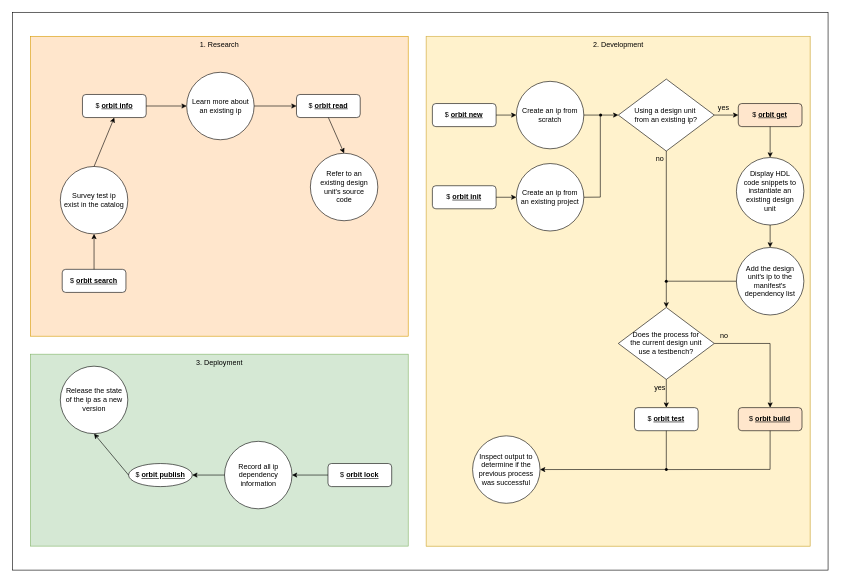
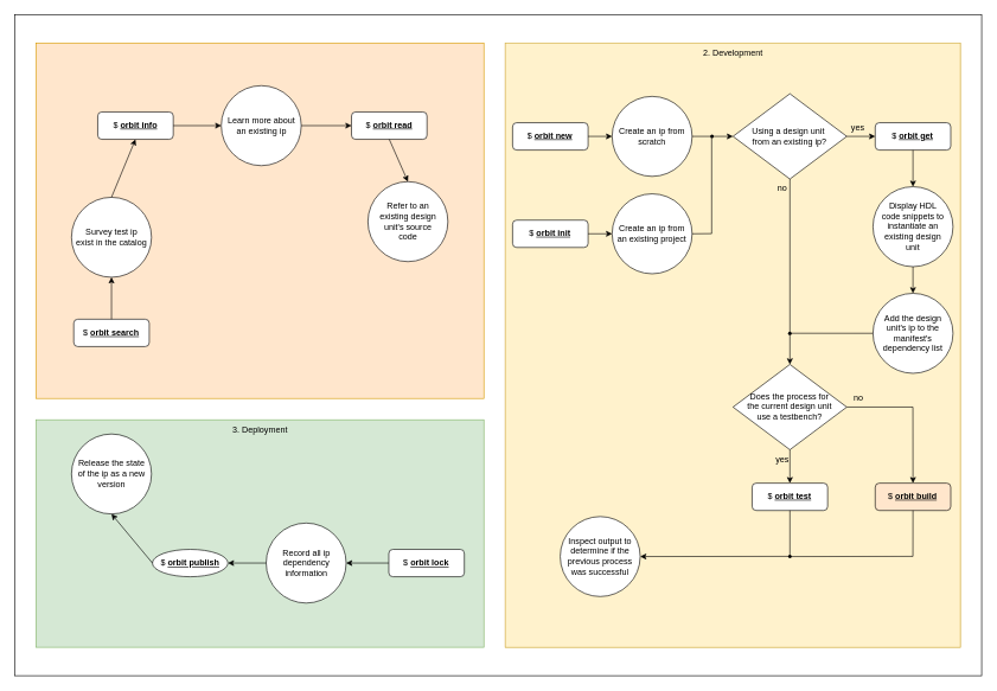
  <mxCell id="0" />
  <mxCell id="1" parent="0" />
  <mxCell id="2" value="" style="rounded=0;whiteSpace=wrap;html=1;fontSize=12;fillStyle=solid;fillColor=#FFFFFF;" parent="1" vertex="1"><mxGeometry x="20" y="20" width="1360" height="930" as="geometry" /></mxCell>
  <mxCell id="3" value="" style="group;fillColor=#fff2cc;strokeColor=#d6b656;" parent="1" vertex="1" connectable="0"><mxGeometry x="710" y="60" width="640" height="850" as="geometry" /></mxCell>
  <mxCell id="4" value="" style="group" parent="3" vertex="1" connectable="0"><mxGeometry width="640" height="850.0" as="geometry" /></mxCell>
  <mxCell id="5" value="" style="rounded=0;whiteSpace=wrap;html=1;fillColor=#fff2cc;strokeColor=#d6b656;" parent="4" vertex="1"><mxGeometry width="640" height="850.0" as="geometry" /></mxCell>
  <mxCell id="6" value="" style="group" parent="4" vertex="1" connectable="0"><mxGeometry x="10.315" y="71.36" width="619.365" height="707.27" as="geometry" /></mxCell>
  <mxCell id="7" value="$ &lt;b&gt;&lt;u&gt;orbit new&lt;/u&gt;&lt;/b&gt;" style="rounded=1;whiteSpace=wrap;html=1;fontSize=12;fillStyle=solid;fillColor=#FFFFFF;" parent="6" vertex="1"><mxGeometry y="40.77" width="106.23" height="38.46" as="geometry" /></mxCell>
  <mxCell id="8" value="$ &lt;b&gt;&lt;u&gt;orbit init&lt;/u&gt;&lt;/b&gt;" style="rounded=1;whiteSpace=wrap;html=1;fontSize=12;fillStyle=solid;fillColor=#FFFFFF;" parent="6" vertex="1"><mxGeometry y="177.79" width="106.23" height="38.46" as="geometry" /></mxCell>
  <mxCell id="9" value="$ &lt;b&gt;&lt;u&gt;orbit build&lt;/u&gt;&lt;/b&gt;" style="rounded=1;whiteSpace=wrap;html=1;fontSize=12;fillStyle=solid;fillColor=#ffe6cc;" parent="6" vertex="1"><mxGeometry x="510" y="547.77" width="106.23" height="38.46" as="geometry" /></mxCell>
- <mxCell id="10" value="$ &lt;b&gt;&lt;u&gt;orbit get&lt;/u&gt;&lt;/b&gt;" style="rounded=1;whiteSpace=wrap;html=1;fontSize=12;fillStyle=solid;fillColor=#ffe6cc;" parent="6" vertex="1"><mxGeometry x="510" y="40.77" width="106.23" height="38.46" as="geometry" /></mxCell>
+ <mxCell id="10" value="$ &lt;b&gt;&lt;u&gt;orbit get&lt;/u&gt;&lt;/b&gt;" style="rounded=1;whiteSpace=wrap;html=1;fontSize=12;fillStyle=solid;fillColor=#FFFFFF;" parent="6" vertex="1"><mxGeometry x="510" y="40.77" width="106.23" height="38.46" as="geometry" /></mxCell>
  <mxCell id="11" value="$ &lt;b&gt;&lt;u&gt;orbit test&lt;/u&gt;&lt;/b&gt;" style="rounded=1;whiteSpace=wrap;html=1;fontSize=12;fillStyle=solid;fillColor=#FFFFFF;" parent="6" vertex="1"><mxGeometry x="336.88" y="547.77" width="106.23" height="38.46" as="geometry" /></mxCell>
  <mxCell id="12" value="Create an ip from&lt;br&gt;an existing project" style="ellipse;whiteSpace=wrap;html=1;aspect=fixed;fillStyle=solid;fillColor=#FFFFFF;" parent="6" vertex="1"><mxGeometry x="139.995" y="140.77" width="112.5" height="112.5" as="geometry" /></mxCell>
  <mxCell id="13" value="Create an ip from scratch" style="ellipse;whiteSpace=wrap;html=1;aspect=fixed;fillStyle=solid;fillColor=#FFFFFF;" parent="6" vertex="1"><mxGeometry x="139.995" y="3.75" width="112.5" height="112.5" as="geometry" /></mxCell>
  <mxCell id="14" value="Display HDL &lt;br&gt;code snippets to instantiate an existing design &lt;br&gt;unit" style="ellipse;whiteSpace=wrap;html=1;aspect=fixed;fillStyle=solid;fillColor=#FFFFFF;" parent="6" vertex="1"><mxGeometry x="506.865" y="130.77" width="112.5" height="112.5" as="geometry" /></mxCell>
  <mxCell id="15" value="Does the process for &lt;br&gt;the current design unit &lt;br&gt;use a testbench?" style="rhombus;whiteSpace=wrap;html=1;fillStyle=solid;fillColor=#FFFFFF;" parent="6" vertex="1"><mxGeometry x="309.995" y="380.77" width="160" height="120" as="geometry" /></mxCell>
  <mxCell id="16" value="Add the design unit's ip to the manifest's dependency list" style="ellipse;whiteSpace=wrap;html=1;aspect=fixed;fillStyle=solid;fillColor=#FFFFFF;" parent="6" vertex="1"><mxGeometry x="506.865" y="280.77" width="112.5" height="112.5" as="geometry" /></mxCell>
  <mxCell id="17" value="Using a design unit&amp;nbsp;&lt;div&gt;from&amp;nbsp;&lt;span style=&quot;background-color: transparent;&quot;&gt;an existing ip?&lt;/span&gt;&lt;/div&gt;" style="rhombus;whiteSpace=wrap;html=1;fillStyle=solid;fillColor=#FFFFFF;" parent="6" vertex="1"><mxGeometry x="309.995" width="160" height="120" as="geometry" /></mxCell>
  <mxCell id="18" value="Inspect output to determine if the previous process was successful" style="ellipse;whiteSpace=wrap;html=1;aspect=fixed;fillStyle=solid;fillColor=#FFFFFF;" parent="6" vertex="1"><mxGeometry x="66.995" y="594.77" width="112.5" height="112.5" as="geometry" /></mxCell>
  <mxCell id="19" value="" style="endArrow=classic;html=1;exitX=1;exitY=0.5;exitDx=0;exitDy=0;entryX=0;entryY=0.5;entryDx=0;entryDy=0;" parent="6" source="7" target="13" edge="1"><mxGeometry width="50" height="50" relative="1" as="geometry"><mxPoint x="89.995" y="-119.23" as="sourcePoint" /><mxPoint x="139.995" y="-169.23" as="targetPoint" /></mxGeometry></mxCell>
  <mxCell id="20" value="" style="endArrow=classic;html=1;exitX=1;exitY=0.5;exitDx=0;exitDy=0;entryX=0;entryY=0.5;entryDx=0;entryDy=0;" parent="6" source="8" target="12" edge="1"><mxGeometry width="50" height="50" relative="1" as="geometry"><mxPoint x="90.995" y="200.77" as="sourcePoint" /><mxPoint x="149.995" y="200.77" as="targetPoint" /></mxGeometry></mxCell>
  <mxCell id="21" value="" style="endArrow=classic;html=1;exitX=1;exitY=0.5;exitDx=0;exitDy=0;entryX=0;entryY=0.5;entryDx=0;entryDy=0;" parent="6" source="13" target="17" edge="1"><mxGeometry width="50" height="50" relative="1" as="geometry"><mxPoint x="252.995" y="46.77" as="sourcePoint" /><mxPoint x="299.995" y="59.77" as="targetPoint" /></mxGeometry></mxCell>
  <mxCell id="22" value="" style="endArrow=none;html=1;rounded=0;curved=0;exitX=1;exitY=0.5;exitDx=0;exitDy=0;entryX=0;entryY=0;entryDx=0;entryDy=0;" parent="6" source="12" target="23" edge="1"><mxGeometry width="50" height="50" relative="1" as="geometry"><mxPoint x="289.995" y="160.77" as="sourcePoint" /><mxPoint x="339.995" y="110.77" as="targetPoint" /><Array as="points"><mxPoint x="279.995" y="196.77" /><mxPoint x="279.995" y="59.77" /></Array></mxGeometry></mxCell>
  <mxCell id="23" value="" style="externalPins=0;recursiveResize=0;ellipse;whiteSpace=wrap;html=1;aspect=fixed;fillColor=#000000;strokeColor=none;noLabel=1;snapToPoint=1;perimeter=none;resizable=0;rotatable=0;" parent="6" vertex="1"><mxGeometry x="277.995" y="57.5" width="5" height="5" as="geometry" /></mxCell>
  <mxCell id="24" value="" style="endArrow=classic;html=1;exitX=1;exitY=0.5;exitDx=0;exitDy=0;entryX=0;entryY=0.5;entryDx=0;entryDy=0;" parent="6" source="17" target="10" edge="1"><mxGeometry width="50" height="50" relative="1" as="geometry"><mxPoint x="469.995" y="50.77" as="sourcePoint" /><mxPoint x="527.995" y="50.77" as="targetPoint" /></mxGeometry></mxCell>
  <mxCell id="25" value="" style="endArrow=classic;html=1;exitX=0.5;exitY=1;exitDx=0;exitDy=0;entryX=0.5;entryY=0;entryDx=0;entryDy=0;" parent="6" source="10" target="14" edge="1"><mxGeometry width="50" height="50" relative="1" as="geometry"><mxPoint x="479.995" y="69.77" as="sourcePoint" /><mxPoint x="519.995" y="69.77" as="targetPoint" /></mxGeometry></mxCell>
  <mxCell id="26" value="" style="endArrow=classic;html=1;exitX=0.5;exitY=1;exitDx=0;exitDy=0;entryX=0.5;entryY=0;entryDx=0;entryDy=0;" parent="6" source="14" target="16" edge="1"><mxGeometry width="50" height="50" relative="1" as="geometry"><mxPoint x="572.995" y="88.77" as="sourcePoint" /><mxPoint x="565.995" y="125.77" as="targetPoint" /></mxGeometry></mxCell>
  <mxCell id="27" value="" style="endArrow=classic;html=1;exitX=0.5;exitY=1;exitDx=0;exitDy=0;entryX=0.5;entryY=0;entryDx=0;entryDy=0;" parent="6" source="17" target="15" edge="1"><mxGeometry width="50" height="50" relative="1" as="geometry"><mxPoint x="572.995" y="238.77" as="sourcePoint" /><mxPoint x="389.995" y="400.77" as="targetPoint" /></mxGeometry></mxCell>
  <mxCell id="28" value="" style="endArrow=none;html=1;rounded=0;curved=0;entryX=0;entryY=0.5;entryDx=0;entryDy=0;exitX=2.012;exitY=0.832;exitDx=0;exitDy=0;exitPerimeter=0;" parent="6" source="27" target="16" edge="1"><mxGeometry width="50" height="50" relative="1" as="geometry"><mxPoint x="399.995" y="330.77" as="sourcePoint" /><mxPoint x="335.995" y="300.77" as="targetPoint" /><Array as="points" /></mxGeometry></mxCell>
  <mxCell id="29" value="" style="endArrow=classic;html=1;entryX=0.5;entryY=0;entryDx=0;entryDy=0;exitX=0.5;exitY=1;exitDx=0;exitDy=0;" parent="6" source="15" target="11" edge="1"><mxGeometry width="50" height="50" relative="1" as="geometry"><mxPoint x="369.995" y="510.77" as="sourcePoint" /><mxPoint x="399.995" y="390.77" as="targetPoint" /></mxGeometry></mxCell>
  <mxCell id="30" value="" style="endArrow=classic;html=1;entryX=0.5;entryY=0;entryDx=0;entryDy=0;exitX=1;exitY=0.5;exitDx=0;exitDy=0;rounded=0;curved=0;" parent="6" source="15" target="9" edge="1"><mxGeometry width="50" height="50" relative="1" as="geometry"><mxPoint x="399.995" y="510.77" as="sourcePoint" /><mxPoint x="399.995" y="557.77" as="targetPoint" /><Array as="points"><mxPoint x="562.995" y="440.77" /></Array></mxGeometry></mxCell>
  <mxCell id="31" value="" style="endArrow=classic;html=1;exitX=0.5;exitY=1;exitDx=0;exitDy=0;rounded=0;curved=0;entryX=1;entryY=0.5;entryDx=0;entryDy=0;" parent="6" source="11" target="18" edge="1"><mxGeometry width="50" height="50" relative="1" as="geometry"><mxPoint x="279.995" y="-293.23" as="sourcePoint" /><mxPoint x="182.995" y="640.77" as="targetPoint" /><Array as="points"><mxPoint x="389.995" y="650.77" /></Array></mxGeometry></mxCell>
  <mxCell id="32" value="" style="endArrow=none;html=1;rounded=0;curved=0;exitX=0.5;exitY=1;exitDx=0;exitDy=0;entryX=0;entryY=0;entryDx=0;entryDy=0;" parent="6" source="9" target="34" edge="1"><mxGeometry width="50" height="50" relative="1" as="geometry"><mxPoint x="272.495" y="-71.25" as="sourcePoint" /><mxPoint x="322.495" y="-121.25" as="targetPoint" /><Array as="points"><mxPoint x="562.995" y="650.77" /></Array></mxGeometry></mxCell>
  <mxCell id="33" value="" style="externalPins=0;recursiveResize=0;ellipse;whiteSpace=wrap;html=1;aspect=fixed;fillColor=#000000;strokeColor=none;noLabel=1;snapToPoint=1;perimeter=none;resizable=0;rotatable=0;" parent="6" vertex="1"><mxGeometry x="387.495" y="334.52" width="5" height="5" as="geometry" /></mxCell>
  <mxCell id="34" value="" style="externalPins=0;recursiveResize=0;ellipse;whiteSpace=wrap;html=1;aspect=fixed;fillColor=#000000;strokeColor=none;noLabel=1;snapToPoint=1;perimeter=none;resizable=0;rotatable=0;" parent="6" vertex="1"><mxGeometry x="387.495" y="648.52" width="5" height="5" as="geometry" /></mxCell>
  <mxCell id="35" value="no" style="text;html=1;align=center;verticalAlign=middle;whiteSpace=wrap;rounded=0;" parent="6" vertex="1"><mxGeometry x="456.685" y="412.64" width="60" height="30" as="geometry" /></mxCell>
  <mxCell id="36" value="yes" style="text;html=1;align=center;verticalAlign=middle;whiteSpace=wrap;rounded=0;" parent="6" vertex="1"><mxGeometry x="349.685" y="500.77" width="60" height="30" as="geometry" /></mxCell>
  <mxCell id="37" value="2. Development" style="text;html=1;align=center;verticalAlign=middle;resizable=0;points=[];autosize=1;strokeColor=none;fillColor=none;" parent="4" vertex="1"><mxGeometry x="265" width="110" height="30" as="geometry" /></mxCell>
  <mxCell id="38" value="yes" style="text;html=1;align=center;verticalAlign=middle;whiteSpace=wrap;rounded=0;" parent="4" vertex="1"><mxGeometry x="466" y="105" width="60" height="30" as="geometry" /></mxCell>
  <mxCell id="39" value="no" style="text;html=1;align=center;verticalAlign=middle;whiteSpace=wrap;rounded=0;" parent="4" vertex="1"><mxGeometry x="360" y="190" width="60" height="30" as="geometry" /></mxCell>
  <mxCell id="40" value="" style="group;fontStyle=1" parent="1" vertex="1" connectable="0"><mxGeometry x="50" y="590" width="630" height="320" as="geometry" /></mxCell>
  <mxCell id="41" value="" style="rounded=0;whiteSpace=wrap;html=1;fillColor=#d5e8d4;strokeColor=#82b366;" parent="40" vertex="1"><mxGeometry width="630" height="320.0" as="geometry" /></mxCell>
  <mxCell id="42" value="" style="group" parent="40" vertex="1" connectable="0"><mxGeometry x="50" y="20" width="552.484" height="237.79" as="geometry" /></mxCell>
  <mxCell id="43" value="$ &lt;b&gt;&lt;u&gt;orbit publish&lt;/u&gt;&lt;/b&gt;" style="ellipse;whiteSpace=wrap;html=1;fontSize=12;fillStyle=solid;fillColor=#FFFFFF;" parent="42" vertex="1"><mxGeometry x="113.775" y="162.31" width="106.23" height="38.46" as="geometry" /></mxCell>
  <mxCell id="44" value="$ &lt;b&gt;&lt;u&gt;orbit lock&lt;/u&gt;&lt;/b&gt;" style="rounded=1;whiteSpace=wrap;html=1;fontSize=12;fillStyle=solid;fillColor=#FFFFFF;" parent="42" vertex="1"><mxGeometry x="446.255" y="162.31" width="106.23" height="38.46" as="geometry" /></mxCell>
  <mxCell id="45" value="Record all ip dependency information" style="ellipse;whiteSpace=wrap;html=1;aspect=fixed;fillStyle=solid;fillColor=#FFFFFF;" parent="42" vertex="1"><mxGeometry x="273.75" y="125.29" width="112.5" height="112.5" as="geometry" /></mxCell>
  <mxCell id="46" value="" style="endArrow=classic;html=1;exitX=0;exitY=0.5;exitDx=0;exitDy=0;entryX=1;entryY=0.5;entryDx=0;entryDy=0;" parent="42" source="44" target="45" edge="1"><mxGeometry width="50" height="50" relative="1" as="geometry"><mxPoint x="410" y="50" as="sourcePoint" /><mxPoint x="460" as="targetPoint" /></mxGeometry></mxCell>
  <mxCell id="47" value="Release the state &lt;br&gt;of the ip as a new version" style="ellipse;whiteSpace=wrap;html=1;aspect=fixed;fillStyle=solid;fillColor=#FFFFFF;" parent="42" vertex="1"><mxGeometry width="112.5" height="112.5" as="geometry" /></mxCell>
  <mxCell id="48" value="" style="endArrow=classic;html=1;exitX=0;exitY=0.5;exitDx=0;exitDy=0;entryX=1;entryY=0.5;entryDx=0;entryDy=0;" parent="42" source="45" target="43" edge="1"><mxGeometry width="50" height="50" relative="1" as="geometry"><mxPoint x="456" y="191.54" as="sourcePoint" /><mxPoint x="396" y="191.54" as="targetPoint" /></mxGeometry></mxCell>
  <mxCell id="49" value="" style="endArrow=classic;html=1;exitX=0;exitY=0.5;exitDx=0;exitDy=0;entryX=0.5;entryY=1;entryDx=0;entryDy=0;" parent="42" source="43" target="47" edge="1"><mxGeometry width="50" height="50" relative="1" as="geometry"><mxPoint x="66.25" y="173.31" as="sourcePoint" /><mxPoint x="-1.75" y="162.31" as="targetPoint" /></mxGeometry></mxCell>
  <mxCell id="50" value="3. Deployment" style="text;html=1;align=center;verticalAlign=middle;resizable=0;points=[];autosize=1;strokeColor=none;fillColor=none;" parent="40" vertex="1"><mxGeometry x="265" width="100" height="30" as="geometry" /></mxCell>
  <mxCell id="51" value="" style="rounded=0;whiteSpace=wrap;html=1;fillColor=#ffe6cc;strokeColor=#d79b00;" parent="1" vertex="1"><mxGeometry x="50" y="60" width="630" height="500" as="geometry" /></mxCell>
  <mxCell id="52" value="" style="group" parent="1" vertex="1" connectable="0"><mxGeometry x="100" y="120" width="529.38" height="367.02" as="geometry" /></mxCell>
  <mxCell id="53" value="$ &lt;b&gt;&lt;u&gt;orbit search&lt;/u&gt;&lt;/b&gt;" style="rounded=1;whiteSpace=wrap;html=1;fontSize=12;fillStyle=solid;fillColor=#FFFFFF;" parent="52" vertex="1"><mxGeometry x="3.135" y="328.56" width="106.23" height="38.46" as="geometry" /></mxCell>
  <mxCell id="54" value="$ &lt;b&gt;&lt;u&gt;orbit read&lt;/u&gt;&lt;/b&gt;" style="rounded=1;whiteSpace=wrap;html=1;fontSize=12;fillStyle=solid;fillColor=#FFFFFF;" parent="52" vertex="1"><mxGeometry x="393.765" y="37.02" width="106.23" height="38.46" as="geometry" /></mxCell>
  <mxCell id="55" value="$ &lt;b&gt;&lt;u&gt;orbit info&lt;/u&gt;&lt;/b&gt;" style="rounded=1;whiteSpace=wrap;html=1;fontSize=12;fillStyle=solid;fillColor=#FFFFFF;" parent="52" vertex="1"><mxGeometry x="36.9" y="37.02" width="106.23" height="38.46" as="geometry" /></mxCell>
  <mxCell id="56" value="" style="endArrow=classic;html=1;exitX=0.5;exitY=0;exitDx=0;exitDy=0;entryX=0.5;entryY=1;entryDx=0;entryDy=0;" parent="52" source="53" target="63" edge="1"><mxGeometry width="50" height="50" relative="1" as="geometry"><mxPoint x="469.71" y="63.52" as="sourcePoint" /><mxPoint x="489.71" y="60.29" as="targetPoint" /></mxGeometry></mxCell>
  <mxCell id="57" value="" style="endArrow=classic;html=1;exitX=1;exitY=0.5;exitDx=0;exitDy=0;entryX=0;entryY=0.5;entryDx=0;entryDy=0;" parent="52" source="55" target="62" edge="1"><mxGeometry width="50" height="50" relative="1" as="geometry"><mxPoint x="472.71" y="63.52" as="sourcePoint" /><mxPoint x="548.509" y="254.557" as="targetPoint" /></mxGeometry></mxCell>
  <mxCell id="58" value="" style="endArrow=classic;html=1;exitX=0.5;exitY=0;exitDx=0;exitDy=0;entryX=0.5;entryY=1;entryDx=0;entryDy=0;" parent="52" source="63" target="55" edge="1"><mxGeometry width="50" height="50" relative="1" as="geometry"><mxPoint x="539.71" y="105.29" as="sourcePoint" /><mxPoint x="512.71" y="63.52" as="targetPoint" /></mxGeometry></mxCell>
  <mxCell id="59" value="" style="endArrow=classic;html=1;exitX=1;exitY=0.5;exitDx=0;exitDy=0;entryX=0;entryY=0.5;entryDx=0;entryDy=0;" parent="52" source="62" target="54" edge="1"><mxGeometry width="50" height="50" relative="1" as="geometry"><mxPoint x="512.333" y="348.359" as="sourcePoint" /><mxPoint x="556.71" y="264.52" as="targetPoint" /></mxGeometry></mxCell>
  <mxCell id="60" value="" style="endArrow=classic;html=1;exitX=0.5;exitY=1;exitDx=0;exitDy=0;entryX=0.5;entryY=0;entryDx=0;entryDy=0;" parent="52" source="54" target="61" edge="1"><mxGeometry width="50" height="50" relative="1" as="geometry"><mxPoint x="521.71" y="341.52" as="sourcePoint" /><mxPoint x="299.05" y="298.187" as="targetPoint" /></mxGeometry></mxCell>
  <mxCell id="61" value="Refer to an &lt;br&gt;existing design &lt;br&gt;unit's source &lt;br&gt;code" style="ellipse;whiteSpace=wrap;html=1;aspect=fixed;fillStyle=solid;fillColor=#FFFFFF;" parent="52" vertex="1"><mxGeometry x="416.88" y="135.02" width="112.5" height="112.5" as="geometry" /></mxCell>
  <mxCell id="62" value="Learn more about an existing ip" style="ellipse;whiteSpace=wrap;html=1;aspect=fixed;fillStyle=solid;fillColor=#FFFFFF;" parent="52" vertex="1"><mxGeometry x="210.63" width="112.5" height="112.5" as="geometry" /></mxCell>
  <mxCell id="63" value="Survey test ip &lt;br&gt;exist in the catalog" style="ellipse;whiteSpace=wrap;html=1;aspect=fixed;fillStyle=solid;fillColor=#FFFFFF;" parent="52" vertex="1"><mxGeometry y="157.02" width="112.5" height="112.5" as="geometry" /></mxCell>
- <mxCell id="64" value="1. Research" style="text;html=1;align=center;verticalAlign=middle;resizable=0;points=[];autosize=1;strokeColor=none;fillColor=none;" parent="1" vertex="1"><mxGeometry x="319.69" y="60" width="90" height="30" as="geometry" /></mxCell>
